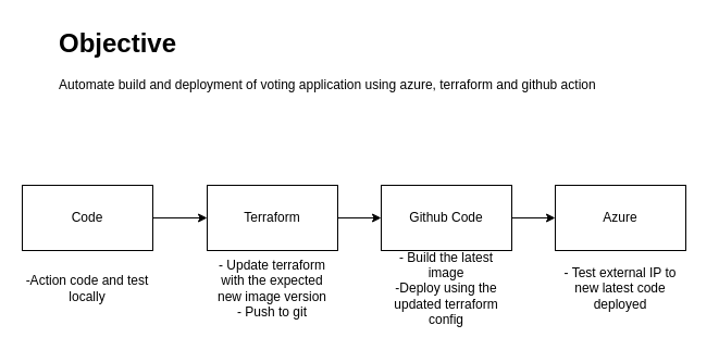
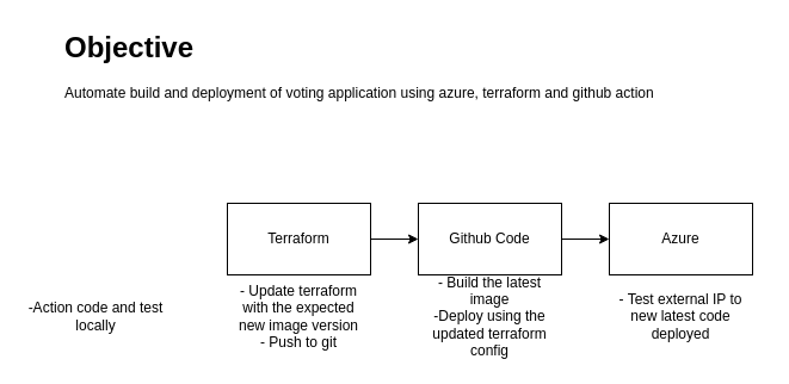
  <mxCell id="0" />
  <mxCell id="1" parent="0" />
- <mxCell id="2" style="edgeStyle=orthogonalEdgeStyle;rounded=0;orthogonalLoop=1;jettySize=auto;html=1;entryX=0;entryY=0.5;entryDx=0;entryDy=0;" edge="1" parent="1" source="3" target="6"><mxGeometry relative="1" as="geometry" /></mxCell>
- <mxCell id="3" value="Code" style="rounded=0;whiteSpace=wrap;html=1;" vertex="1" parent="1"><mxGeometry x="20" y="170" width="120" height="60" as="geometry" /></mxCell>
  <mxCell id="4" value="&lt;h1&gt;Objective&lt;/h1&gt;&lt;p&gt;Automate build and deployment of voting application using azure, terraform and github action&lt;/p&gt;" style="text;html=1;strokeColor=none;fillColor=none;spacing=5;spacingTop=-20;whiteSpace=wrap;overflow=hidden;rounded=0;" vertex="1" parent="1"><mxGeometry x="49" y="20" width="590" height="80" as="geometry" /></mxCell>
  <mxCell id="5" style="edgeStyle=orthogonalEdgeStyle;rounded=0;orthogonalLoop=1;jettySize=auto;html=1;" edge="1" parent="1" source="6" target="8"><mxGeometry relative="1" as="geometry" /></mxCell>
  <mxCell id="6" value="Terraform" style="rounded=0;whiteSpace=wrap;html=1;" vertex="1" parent="1"><mxGeometry x="190" y="170" width="120" height="60" as="geometry" /></mxCell>
  <mxCell id="7" style="edgeStyle=orthogonalEdgeStyle;rounded=0;orthogonalLoop=1;jettySize=auto;html=1;" edge="1" parent="1" source="8" target="9"><mxGeometry relative="1" as="geometry" /></mxCell>
  <mxCell id="8" value="Github Code" style="rounded=0;whiteSpace=wrap;html=1;" vertex="1" parent="1"><mxGeometry x="350" y="170" width="120" height="60" as="geometry" /></mxCell>
  <mxCell id="9" value="Azure" style="rounded=0;whiteSpace=wrap;html=1;" vertex="1" parent="1"><mxGeometry x="510" y="170" width="120" height="60" as="geometry" /></mxCell>
  <mxCell id="10" value="-Action code and test locally" style="text;html=1;strokeColor=none;fillColor=none;align=center;verticalAlign=middle;whiteSpace=wrap;rounded=0;" vertex="1" parent="1"><mxGeometry x="20" y="230" width="120" height="70" as="geometry" /></mxCell>
  <mxCell id="11" value="- Update terraform with the expected new image version&lt;br&gt;- Push to git" style="text;html=1;strokeColor=none;fillColor=none;align=center;verticalAlign=middle;whiteSpace=wrap;rounded=0;" vertex="1" parent="1"><mxGeometry x="190" y="230" width="120" height="70" as="geometry" /></mxCell>
  <mxCell id="12" value="- Build the latest image&lt;br&gt;-Deploy using the updated terraform config" style="text;html=1;strokeColor=none;fillColor=none;align=center;verticalAlign=middle;whiteSpace=wrap;rounded=0;" vertex="1" parent="1"><mxGeometry x="350" y="230" width="120" height="70" as="geometry" /></mxCell>
  <mxCell id="13" value="- Test external IP to new latest code deployed" style="text;html=1;strokeColor=none;fillColor=none;align=center;verticalAlign=middle;whiteSpace=wrap;rounded=0;" vertex="1" parent="1"><mxGeometry x="510" y="230" width="120" height="70" as="geometry" /></mxCell>
